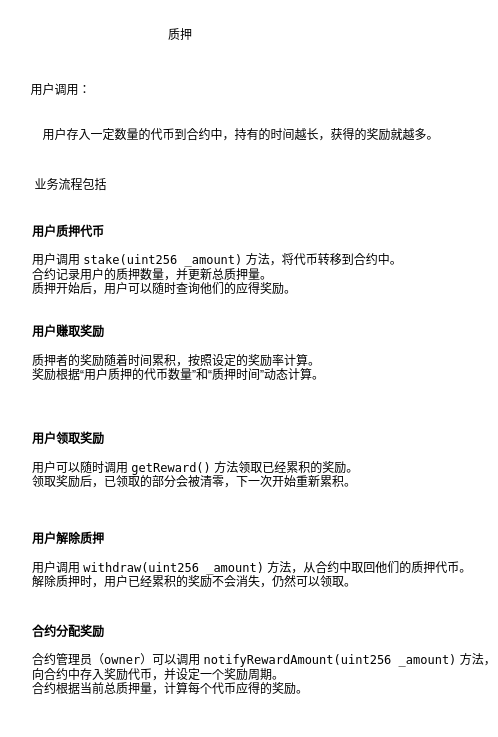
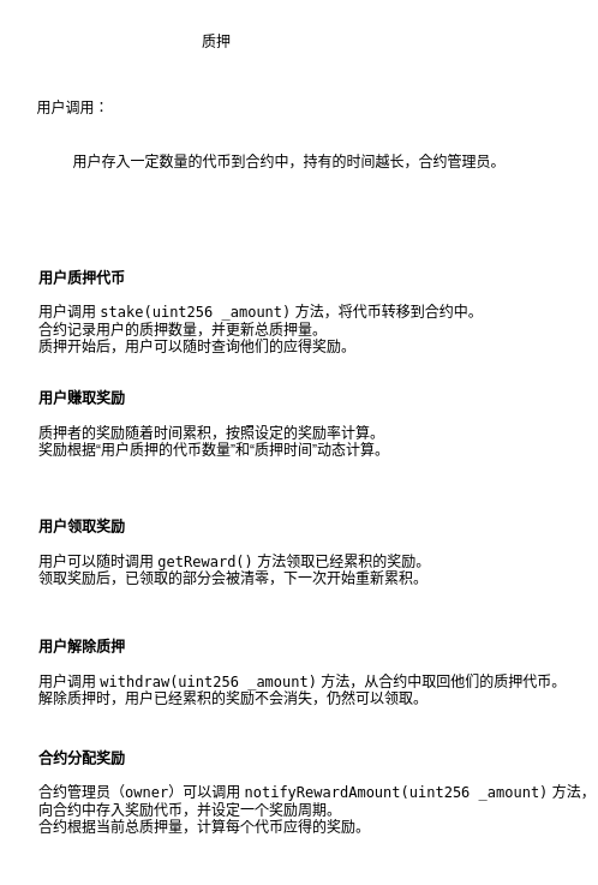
  <mxCell id="0" />
  <mxCell id="1" parent="0" />
  <mxCell id="2" value="质押" style="text;html=1;align=center;verticalAlign=middle;whiteSpace=wrap;rounded=0;" vertex="1" parent="1"><mxGeometry x="150" y="20" width="60" height="30" as="geometry" /></mxCell>
  <mxCell id="3" value="用户调用：" style="text;html=1;align=center;verticalAlign=middle;resizable=0;points=[];autosize=1;strokeColor=none;fillColor=none;" vertex="1" parent="1"><mxGeometry x="20" y="75" width="80" height="30" as="geometry" /></mxCell>
- <mxCell id="4" value="用户存入一定数量的代币到合约中，持有的时间越长，获得的奖励就越多。" style="text;html=1;align=center;verticalAlign=middle;resizable=0;points=[];autosize=1;strokeColor=none;fillColor=none;" vertex="1" parent="1"><mxGeometry y="120" width="420" height="30" as="geometry" x="30" /></mxCell>
- <mxCell id="5" value="业务流程包括" style="text;html=1;align=center;verticalAlign=middle;resizable=0;points=[];autosize=1;strokeColor=none;fillColor=none;" vertex="1" parent="1"><mxGeometry x="20" y="170" width="100" height="30" as="geometry" /></mxCell>
+ <mxCell id="4" value="用户存入一定数量的代币到合约中，持有的时间越长，合约管理员。" style="text;html=1;align=center;verticalAlign=middle;resizable=0;points=[];autosize=1;strokeColor=none;fillColor=none;" vertex="1" parent="1"><mxGeometry y="120" width="420" height="30" as="geometry" x="30" /></mxCell>
  <mxCell id="6" value="&lt;p data-end=&quot;188&quot; data-start=&quot;178&quot;&gt;&lt;span data-end=&quot;188&quot; data-start=&quot;178&quot;&gt;&lt;b&gt;用户质押代币&lt;br&gt;&lt;br&gt;&lt;/b&gt;&lt;/span&gt;&lt;span style=&quot;background-color: transparent; color: light-dark(rgb(0, 0, 0), rgb(255, 255, 255));&quot;&gt;用户调用 &lt;/span&gt;&lt;code style=&quot;background-color: transparent; color: light-dark(rgb(0, 0, 0), rgb(255, 255, 255));&quot; data-end=&quot;223&quot; data-start=&quot;199&quot;&gt;stake(uint256 _amount)&lt;/code&gt;&lt;span style=&quot;background-color: transparent; color: light-dark(rgb(0, 0, 0), rgb(255, 255, 255));&quot;&gt; 方法，将代币转移到合约中。&lt;br&gt;&lt;/span&gt;&lt;span style=&quot;background-color: transparent; color: light-dark(rgb(0, 0, 0), rgb(255, 255, 255));&quot;&gt;合约记录用户的质押数量，并更新总质押量。&lt;br&gt;&lt;/span&gt;&lt;span style=&quot;background-color: transparent; color: light-dark(rgb(0, 0, 0), rgb(255, 255, 255));&quot;&gt;质押开始后，用户可以随时查询他们的应得奖励。&lt;/span&gt;&lt;/p&gt;" style="text;html=1;align=left;verticalAlign=middle;resizable=0;points=[];autosize=1;strokeColor=none;fillColor=none;" vertex="1" parent="1"><mxGeometry y="205" width="370" height="110" as="geometry" x="30" /></mxCell>
  <mxCell id="7" value="&lt;p data-end=&quot;306&quot; data-start=&quot;296&quot;&gt;&lt;span data-end=&quot;306&quot; data-start=&quot;296&quot;&gt;&lt;b&gt;用户赚取奖励&lt;br&gt;&lt;/b&gt;&lt;/span&gt;&lt;span style=&quot;background-color: transparent; color: light-dark(rgb(0, 0, 0), rgb(255, 255, 255));&quot;&gt;&lt;b&gt;&lt;br&gt;&lt;/b&gt;质押者的奖励随着时间累积，按照设定的奖励率计算。&lt;br&gt;&lt;/span&gt;&lt;span style=&quot;background-color: transparent; color: light-dark(rgb(0, 0, 0), rgb(255, 255, 255));&quot;&gt;奖励根据“用户质押的代币数量”和“质押时间”动态计算。&lt;/span&gt;&lt;/p&gt;" style="text;html=1;align=left;verticalAlign=middle;resizable=0;points=[];autosize=1;strokeColor=none;fillColor=none;" vertex="1" parent="1"><mxGeometry y="303" width="320" height="100" as="geometry" x="30" /></mxCell>
  <mxCell id="8" value="&lt;p data-end=&quot;384&quot; data-start=&quot;374&quot;&gt;&lt;span data-end=&quot;384&quot; data-start=&quot;374&quot;&gt;&lt;b&gt;用户领取奖励&lt;br&gt;&lt;/b&gt;&lt;/span&gt;&lt;span style=&quot;background-color: transparent; color: light-dark(rgb(0, 0, 0), rgb(255, 255, 255));&quot;&gt;&lt;b&gt;&lt;br&gt;&lt;/b&gt;用户可以随时调用 &lt;/span&gt;&lt;code style=&quot;background-color: transparent; color: light-dark(rgb(0, 0, 0), rgb(255, 255, 255));&quot; data-end=&quot;412&quot; data-start=&quot;399&quot;&gt;getReward()&lt;/code&gt;&lt;span style=&quot;background-color: transparent; color: light-dark(rgb(0, 0, 0), rgb(255, 255, 255));&quot;&gt; 方法领取已经累积的奖励。&lt;br&gt;&lt;/span&gt;&lt;span style=&quot;background-color: transparent; color: light-dark(rgb(0, 0, 0), rgb(255, 255, 255));&quot;&gt;领取奖励后，已领取的部分会被清零，下一次开始重新累积。&lt;/span&gt;&lt;/p&gt;" style="text;html=1;align=left;verticalAlign=middle;resizable=0;points=[];autosize=1;strokeColor=none;fillColor=none;" vertex="1" parent="1"><mxGeometry y="410" width="350" height="100" as="geometry" x="30" /></mxCell>
  <mxCell id="9" value="&lt;p data-end=&quot;473&quot; data-start=&quot;463&quot;&gt;&lt;span data-end=&quot;473&quot; data-start=&quot;463&quot;&gt;&lt;b&gt;用户解除质押&lt;br&gt;&lt;/b&gt;&lt;/span&gt;&lt;span style=&quot;background-color: transparent; color: light-dark(rgb(0, 0, 0), rgb(255, 255, 255));&quot;&gt;&lt;br&gt;用户调用 &lt;/span&gt;&lt;code style=&quot;background-color: transparent; color: light-dark(rgb(0, 0, 0), rgb(255, 255, 255));&quot; data-end=&quot;511&quot; data-start=&quot;484&quot;&gt;withdraw(uint256 _amount)&lt;/code&gt;&lt;span style=&quot;background-color: transparent; color: light-dark(rgb(0, 0, 0), rgb(255, 255, 255));&quot;&gt; 方法，从合约中取回他们的质押代币。&lt;br&gt;&lt;/span&gt;&lt;span style=&quot;background-color: transparent; color: light-dark(rgb(0, 0, 0), rgb(255, 255, 255));&quot;&gt;解除质押时，用户已经累积的奖励不会消失，仍然可以领取。&lt;/span&gt;&lt;/p&gt;" style="text;html=1;align=left;verticalAlign=middle;resizable=0;points=[];autosize=1;strokeColor=none;fillColor=none;" vertex="1" parent="1"><mxGeometry y="510" width="430" height="100" as="geometry" x="30" /></mxCell>
  <mxCell id="10" value="&lt;p data-end=&quot;577&quot; data-start=&quot;567&quot;&gt;&lt;span data-end=&quot;577&quot; data-start=&quot;567&quot;&gt;&lt;b&gt;合约分配奖励&lt;br&gt;&lt;/b&gt;&lt;/span&gt;&lt;span style=&quot;background-color: transparent; color: light-dark(rgb(0, 0, 0), rgb(255, 255, 255));&quot;&gt;&lt;b&gt;&lt;br&gt;&lt;/b&gt;合约管理员（&lt;/span&gt;&lt;code style=&quot;background-color: transparent; color: light-dark(rgb(0, 0, 0), rgb(255, 255, 255));&quot; data-end=&quot;596&quot; data-start=&quot;589&quot;&gt;owner&lt;/code&gt;&lt;span style=&quot;background-color: transparent; color: light-dark(rgb(0, 0, 0), rgb(255, 255, 255));&quot;&gt;）可以调用 &lt;/span&gt;&lt;code style=&quot;background-color: transparent; color: light-dark(rgb(0, 0, 0), rgb(255, 255, 255));&quot; data-end=&quot;639&quot; data-start=&quot;602&quot;&gt;notifyRewardAmount(uint256 _amount)&lt;/code&gt;&lt;span style=&quot;background-color: transparent; color: light-dark(rgb(0, 0, 0), rgb(255, 255, 255));&quot;&gt; 方法，&lt;br&gt;向合约中存入奖励代币，并设定一个奖励周期。&lt;br&gt;&lt;/span&gt;&lt;span style=&quot;background-color: transparent; color: light-dark(rgb(0, 0, 0), rgb(255, 255, 255));&quot;&gt;合约根据当前总质押量，计算每个代币应得的奖励。&lt;/span&gt;&lt;/p&gt;" style="text;html=1;align=left;verticalAlign=middle;resizable=0;points=[];autosize=1;strokeColor=none;fillColor=none;" vertex="1" parent="1"><mxGeometry y="605" width="440" height="110" as="geometry" x="30" /></mxCell>
